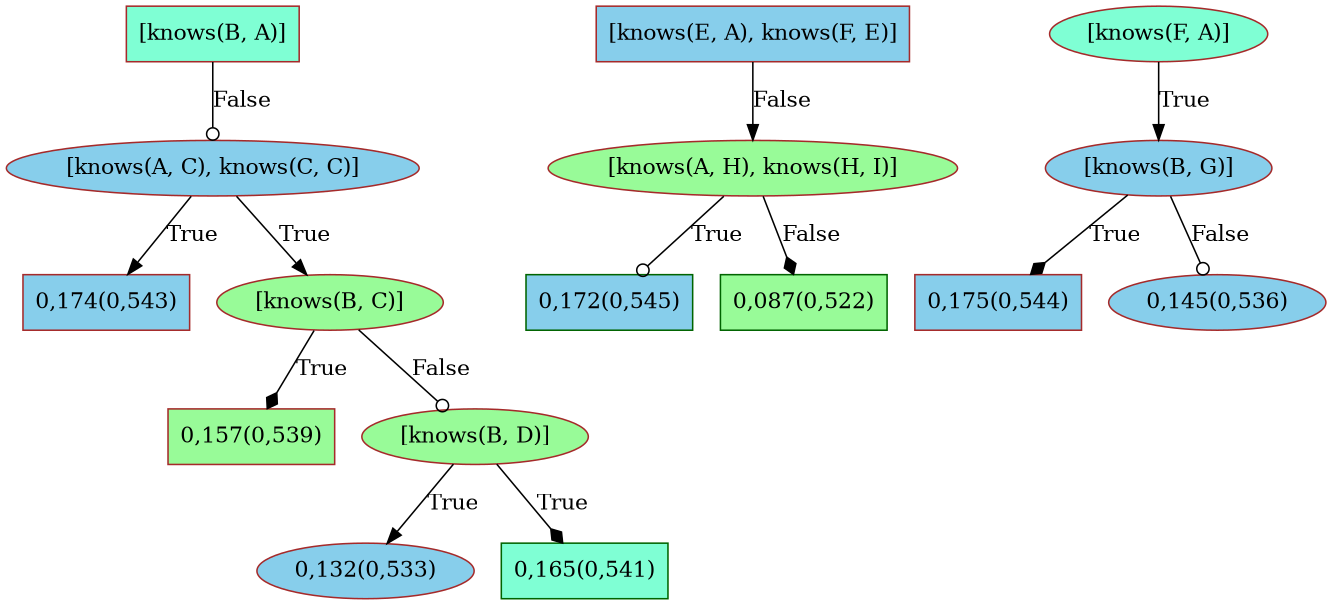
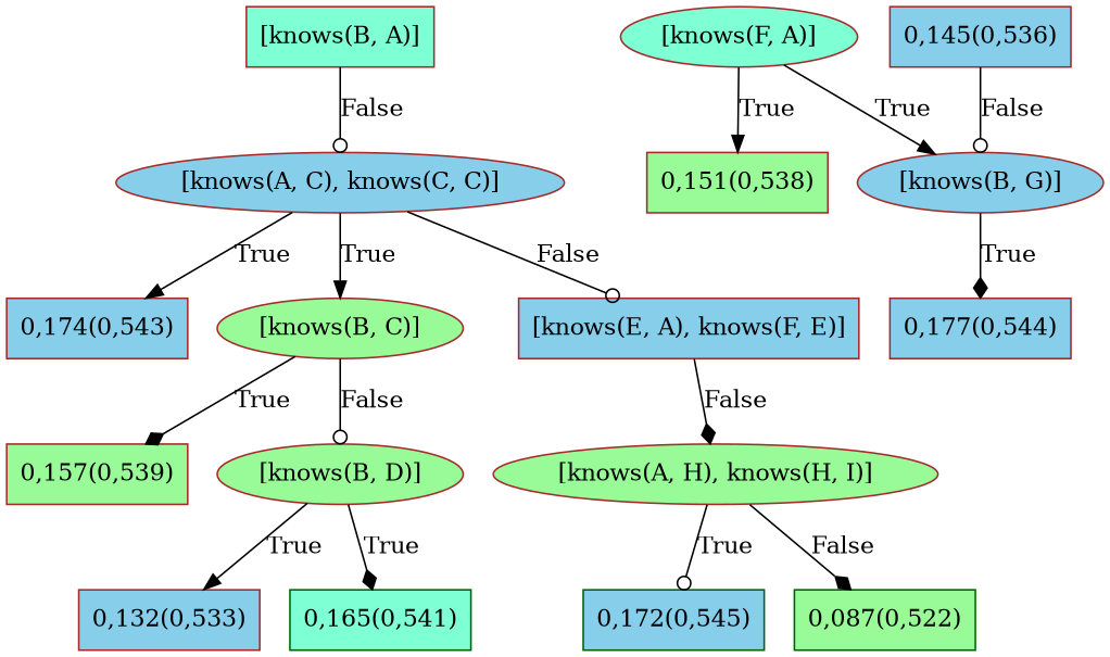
  digraph {
    node [color=brown fillcolor=skyblue shape=box style=filled]
    edge [arrowhead=odot]
    n1 [fillcolor=aquamarine label="[knows(B, A)]"]
    n2 [label="[knows(A, C), knows(C, C)]" shape=""]
    n3 [label="0,174(0,543)"]
    n4 [fillcolor=palegreen label="[knows(B, C)]" shape=""]
    n5 [label="[knows(E, A), knows(F, E)]"]
    n6 [fillcolor=palegreen label="0,157(0,539)"]
    n7 [fillcolor=palegreen label="[knows(B, D)]" shape=""]
    n8 [fillcolor=palegreen label="[knows(A, H), knows(H, I)]" shape=""]
-   n9 [label="0,132(0,533)" shape=ellipse]
+   n9 [label="0,132(0,533)"]
    n10 [color=darkgreen fillcolor=aquamarine label="0,165(0,541)"]
    n11 [fillcolor=aquamarine label="[knows(F, A)]" shape=""]
+   n12 [fillcolor=palegreen label="0,151(0,538)"]
    n13 [label="[knows(B, G)]" shape=""]
    n14 [color=darkgreen label="0,172(0,545)"]
    n15 [color=darkgreen fillcolor=palegreen label="0,087(0,522)"]
-   n16 [label="0,175(0,544)"]
-   n17 [label="0,145(0,536)" shape=ellipse]
+   n16 [label="0,177(0,544)"]
+   n17 [label="0,145(0,536)"]
    n1 -> n2 [label=False]
    n2 -> n3 [arrowhead=normal label=True]
    n2 -> n4 [arrowhead=normal label=True]
+   n2 -> n5 [label=False]
    n4 -> n6 [arrowhead=diamond label=True]
    n4 -> n7 [label=False]
-   n5 -> n8 [arrowhead=normal label=False]
+   n5 -> n8 [arrowhead=diamond label=False]
    n7 -> n9 [arrowhead=normal label=True]
    n7 -> n10 [arrowhead=diamond label=True]
    n8 -> n14 [label=True]
    n8 -> n15 [arrowhead=diamond label=False]
+   n11 -> n12 [arrowhead=normal label=True]
    n11 -> n13 [arrowhead=normal label=True]
    n13 -> n16 [arrowhead=diamond label=True]
-   n13 -> n17 [label=False]
+   n17 -> n13 [label=False]
  }
